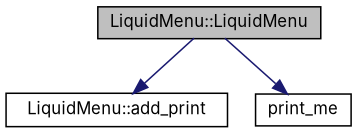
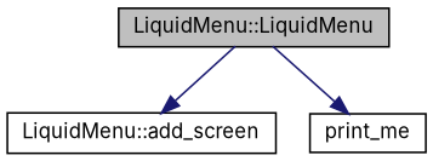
  digraph {
    fontname=Inter
    rankdir=TB
    node [color=black fillcolor=white fontname=Inter fontsize=11 shape=record style=filled]
    edge [color=midnightblue fontname=Inter fontsize=11 labelfontname=Helvetica labelfontsize=11 style=solid]
    n1 [fillcolor=grey75 fontcolor=black height=0.2 label="LiquidMenu::LiquidMenu" width=0.4]
-   n2 [height=0.2 label="LiquidMenu::add_print" width=0.4]
+   n2 [height=0.2 label="LiquidMenu::add_screen" width=0.4]
    n3 [height=0.2 label=print_me width=0.4]
    n1 -> n2
    n1 -> n3
  }
